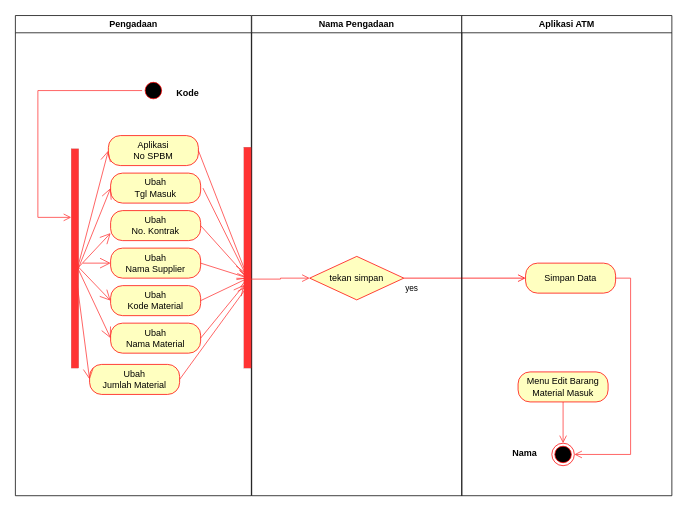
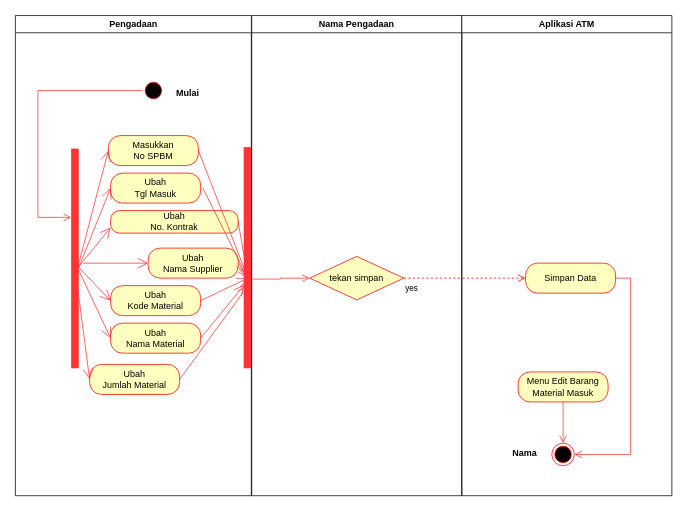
  <mxCell id="0" />
  <mxCell id="1" parent="0" />
  <mxCell id="2" value="Pengadaan" style="swimlane;whiteSpace=wrap" vertex="1" parent="1"><mxGeometry x="20" y="20" width="314.5" height="640" as="geometry" /></mxCell>
  <mxCell id="3" style="edgeStyle=orthogonalEdgeStyle;rounded=0;orthogonalLoop=1;jettySize=auto;html=1;exitX=0;exitY=0.5;exitDx=0;exitDy=0;strokeColor=#FF3333;strokeWidth=1;endArrow=open;endFill=0;endSize=8;" edge="1" parent="2" source="4" target="9"><mxGeometry relative="1" as="geometry"><Array as="points"><mxPoint x="30" y="100" /><mxPoint x="30" y="269" /></Array></mxGeometry></mxCell>
  <mxCell id="4" value="" style="ellipse;shape=startState;fillColor=#000000;strokeColor=#ff0000;" vertex="1" parent="2"><mxGeometry x="168.93" y="85" width="30" height="30" as="geometry" /></mxCell>
- <mxCell id="5" value="Kode" style="text;align=center;fontStyle=1;verticalAlign=middle;spacingLeft=3;spacingRight=3;strokeColor=none;rotatable=0;points=[[0,0.5],[1,0.5]];portConstraint=eastwest;" vertex="1" parent="2"><mxGeometry x="190" y="90" width="80" height="26" as="geometry" /></mxCell>
+ <mxCell id="5" value="Mulai" style="text;align=center;fontStyle=1;verticalAlign=middle;spacingLeft=3;spacingRight=3;strokeColor=none;rotatable=0;points=[[0,0.5],[1,0.5]];portConstraint=eastwest;" vertex="1" parent="2"><mxGeometry x="190" y="90" width="80" height="26" as="geometry" /></mxCell>
  <mxCell id="6" value="Ubah&lt;br&gt;Tgl Masuk" style="rounded=1;whiteSpace=wrap;html=1;arcSize=40;fontColor=#000000;fillColor=#ffffc0;strokeColor=#ff0000;" vertex="1" parent="2"><mxGeometry x="126.93" y="210" width="120" height="40" as="geometry" /></mxCell>
- <mxCell id="7" value="Aplikasi &lt;br&gt;No SPBM" style="rounded=1;whiteSpace=wrap;html=1;arcSize=40;fontColor=#000000;fillColor=#ffffc0;strokeColor=#ff0000;" vertex="1" parent="2"><mxGeometry x="123.93" y="160" width="120" height="40" as="geometry" /></mxCell>
+ <mxCell id="7" value="Masukkan &lt;br&gt;No SPBM" style="rounded=1;whiteSpace=wrap;html=1;arcSize=40;fontColor=#000000;fillColor=#ffffc0;strokeColor=#ff0000;" vertex="1" parent="2"><mxGeometry x="123.93" y="160" width="120" height="40" as="geometry" /></mxCell>
  <mxCell id="8" style="edgeStyle=orthogonalEdgeStyle;rounded=0;orthogonalLoop=1;jettySize=auto;html=1;exitX=0.5;exitY=1;exitDx=0;exitDy=0;strokeColor=#FF3333;strokeWidth=1;endArrow=open;endFill=0;endSize=8;" edge="1" parent="2" source="7" target="7"><mxGeometry relative="1" as="geometry" /></mxCell>
  <mxCell id="9" value="" style="html=1;points=[];perimeter=orthogonalPerimeter;fillColor=#FF3333;strokeWidth=0;" vertex="1" parent="2"><mxGeometry x="74.43" y="177.5" width="10" height="292.5" as="geometry" /></mxCell>
  <mxCell id="10" value="" style="endArrow=open;endFill=1;endSize=12;html=1;rounded=0;strokeColor=#FF3333;strokeWidth=1;exitX=0.924;exitY=0.534;exitDx=0;exitDy=0;exitPerimeter=0;entryX=0;entryY=0.5;entryDx=0;entryDy=0;" edge="1" parent="2" source="9" target="7"><mxGeometry width="160" relative="1" as="geometry"><mxPoint x="90" y="250" as="sourcePoint" /><mxPoint x="124.43" y="197.5" as="targetPoint" /></mxGeometry></mxCell>
  <mxCell id="11" value="" style="endArrow=open;endFill=1;endSize=12;html=1;rounded=0;strokeColor=#FF3333;strokeWidth=1;entryX=0;entryY=0.5;entryDx=0;entryDy=0;exitX=0.924;exitY=0.547;exitDx=0;exitDy=0;exitPerimeter=0;" edge="1" parent="2" source="9" target="6"><mxGeometry width="160" relative="1" as="geometry"><mxPoint x="80" y="250" as="sourcePoint" /><mxPoint x="134.43" y="207.5" as="targetPoint" /></mxGeometry></mxCell>
- <mxCell id="12" value="Ubah&lt;br&gt;No. Kontrak" style="rounded=1;whiteSpace=wrap;html=1;arcSize=40;fontColor=#000000;fillColor=#ffffc0;strokeColor=#ff0000;" vertex="1" parent="2"><mxGeometry x="126.93" y="260" width="120" height="40" as="geometry" /></mxCell>
- <mxCell id="13" value="Ubah&lt;br&gt;Nama Supplier" style="rounded=1;whiteSpace=wrap;html=1;arcSize=40;fontColor=#000000;fillColor=#ffffc0;strokeColor=#ff0000;" vertex="1" parent="2"><mxGeometry x="126.93" y="310" width="120" height="40" as="geometry" /></mxCell>
+ <mxCell id="12" value="Ubah&lt;br&gt;No. Kontrak" style="rounded=1;whiteSpace=wrap;html=1;arcSize=40;fontColor=#000000;fillColor=#ffffc0;strokeColor=#ff0000;" vertex="1" parent="2"><mxGeometry x="126.93" y="260" width="170" height="30" as="geometry" /></mxCell>
+ <mxCell id="13" value="Ubah&lt;br&gt;Nama Supplier" style="rounded=1;whiteSpace=wrap;html=1;arcSize=40;fontColor=#000000;fillColor=#ffffc0;strokeColor=#ff0000;" vertex="1" parent="2"><mxGeometry x="176.93" y="310" width="120" height="40" as="geometry" /></mxCell>
  <mxCell id="14" value="Ubah&lt;br&gt;Kode Material" style="rounded=1;whiteSpace=wrap;html=1;arcSize=40;fontColor=#000000;fillColor=#ffffc0;strokeColor=#ff0000;" vertex="1" parent="2"><mxGeometry x="126.93" y="360" width="120" height="40" as="geometry" /></mxCell>
  <mxCell id="15" value="Ubah&lt;br&gt;Jumlah Material" style="rounded=1;whiteSpace=wrap;html=1;arcSize=40;fontColor=#000000;fillColor=#ffffc0;strokeColor=#ff0000;" vertex="1" parent="2"><mxGeometry x="98.93" y="465" width="120" height="40" as="geometry" /></mxCell>
  <mxCell id="16" value="Ubah&lt;br&gt;Nama Material" style="rounded=1;whiteSpace=wrap;html=1;arcSize=40;fontColor=#000000;fillColor=#ffffc0;strokeColor=#ff0000;" vertex="1" parent="2"><mxGeometry x="126.93" y="410" width="120" height="40" as="geometry" /></mxCell>
  <mxCell id="17" value="Nama Pengadaan" style="swimlane;whiteSpace=wrap" vertex="1" parent="1"><mxGeometry x="335" y="20" width="280" height="640" as="geometry" /></mxCell>
  <mxCell id="18" value="tekan simpan" style="rhombus;whiteSpace=wrap;html=1;fillColor=#ffffc0;strokeColor=#ff0000;strokeWidth=1;" vertex="1" parent="17"><mxGeometry x="77.25" y="321" width="125.5" height="58" as="geometry" /></mxCell>
- <mxCell id="19" value="yes" style="edgeStyle=orthogonalEdgeStyle;html=1;align=left;verticalAlign=top;endArrow=open;endSize=8;strokeColor=#ff0000;rounded=0;exitX=1;exitY=0.5;exitDx=0;exitDy=0;entryX=0;entryY=0.5;entryDx=0;entryDy=0;" edge="1" parent="1" source="18" target="24"><mxGeometry x="-1" relative="1" as="geometry"><mxPoint x="670" y="609" as="targetPoint" /></mxGeometry></mxCell>
+ <mxCell id="19" value="yes" style="edgeStyle=orthogonalEdgeStyle;html=1;align=left;verticalAlign=top;endArrow=open;endSize=8;strokeColor=#ff0000;rounded=0;exitX=1;exitY=0.5;exitDx=0;exitDy=0;entryX=0;entryY=0.5;entryDx=0;entryDy=0;dashed=1;" edge="1" parent="1" source="18" target="24"><mxGeometry x="-1" relative="1" as="geometry"><mxPoint x="670" y="609" as="targetPoint" /></mxGeometry></mxCell>
  <mxCell id="20" value="Aplikasi ATM" style="swimlane;whiteSpace=wrap" vertex="1" parent="1"><mxGeometry x="615" y="20" width="280" height="640" as="geometry" /></mxCell>
  <mxCell id="21" value="" style="ellipse;html=1;shape=endState;fillColor=#000000;strokeColor=#ff0000;strokeWidth=1;" vertex="1" parent="20"><mxGeometry x="120" y="570" width="30" height="30" as="geometry" /></mxCell>
  <mxCell id="22" value="Nama" style="text;align=center;fontStyle=1;verticalAlign=middle;spacingLeft=3;spacingRight=3;strokeColor=none;rotatable=0;points=[[0,0.5],[1,0.5]];portConstraint=eastwest;" vertex="1" parent="20"><mxGeometry x="44" y="570" width="80" height="26" as="geometry" /></mxCell>
  <mxCell id="23" style="edgeStyle=orthogonalEdgeStyle;rounded=0;orthogonalLoop=1;jettySize=auto;html=1;exitX=1;exitY=0.5;exitDx=0;exitDy=0;entryX=1;entryY=0.5;entryDx=0;entryDy=0;strokeColor=#FF3333;strokeWidth=1;endArrow=open;endFill=0;endSize=8;" edge="1" parent="20" source="24" target="21"><mxGeometry relative="1" as="geometry" /></mxCell>
  <mxCell id="24" value="Simpan Data" style="rounded=1;whiteSpace=wrap;html=1;arcSize=40;fontColor=#000000;fillColor=#ffffc0;strokeColor=#ff0000;strokeWidth=1;" vertex="1" parent="20"><mxGeometry x="85" y="330" width="120" height="40" as="geometry" /></mxCell>
  <mxCell id="25" style="edgeStyle=orthogonalEdgeStyle;rounded=0;orthogonalLoop=1;jettySize=auto;html=1;exitX=0.5;exitY=1;exitDx=0;exitDy=0;entryX=0.5;entryY=0;entryDx=0;entryDy=0;strokeColor=#FF3333;strokeWidth=1;endArrow=open;endFill=0;endSize=8;" edge="1" parent="20" source="26" target="21"><mxGeometry relative="1" as="geometry" /></mxCell>
  <mxCell id="26" value="Menu Edit Barang&lt;br&gt;Material Masuk" style="rounded=1;whiteSpace=wrap;html=1;arcSize=40;fontColor=#000000;fillColor=#ffffc0;strokeColor=#ff0000;strokeWidth=1;" vertex="1" parent="20"><mxGeometry x="75" y="475" width="120" height="40" as="geometry" /></mxCell>
  <mxCell id="27" value="" style="html=1;points=[];perimeter=orthogonalPerimeter;fillColor=#FF3333;strokeWidth=0;" vertex="1" parent="1"><mxGeometry x="324.43" y="195.5" width="10" height="294.5" as="geometry" /></mxCell>
  <mxCell id="28" value="" style="endArrow=open;endFill=1;endSize=12;html=1;rounded=0;strokeColor=#FF3333;strokeWidth=1;exitX=1;exitY=0.5;exitDx=0;exitDy=0;" edge="1" parent="1" source="7"><mxGeometry width="160" relative="1" as="geometry"><mxPoint x="274.43" y="377.5" as="sourcePoint" /><mxPoint x="330" y="370" as="targetPoint" /></mxGeometry></mxCell>
  <mxCell id="29" value="" style="endArrow=open;endFill=1;endSize=12;html=1;rounded=0;strokeColor=#FF3333;strokeWidth=1;entryX=0.19;entryY=0.571;entryDx=0;entryDy=0;entryPerimeter=0;" edge="1" parent="1" target="27"><mxGeometry width="160" relative="1" as="geometry"><mxPoint x="270" y="250" as="sourcePoint" /><mxPoint x="330" y="260" as="targetPoint" /></mxGeometry></mxCell>
  <mxCell id="30" style="edgeStyle=orthogonalEdgeStyle;rounded=0;orthogonalLoop=1;jettySize=auto;html=1;entryX=0;entryY=0.5;entryDx=0;entryDy=0;strokeColor=#FF3333;strokeWidth=1;endArrow=open;endFill=0;endSize=8;exitX=0.19;exitY=0.597;exitDx=0;exitDy=0;exitPerimeter=0;" edge="1" parent="1" source="27" target="18"><mxGeometry relative="1" as="geometry"><mxPoint x="340" y="300" as="sourcePoint" /></mxGeometry></mxCell>
  <mxCell id="31" value="" style="endArrow=open;endFill=1;endSize=12;html=1;rounded=0;strokeColor=#FF3333;strokeWidth=1;entryX=0;entryY=0.75;entryDx=0;entryDy=0;" edge="1" parent="1" target="12"><mxGeometry width="160" relative="1" as="geometry"><mxPoint x="100" y="360" as="sourcePoint" /><mxPoint x="156.93" y="260" as="targetPoint" /></mxGeometry></mxCell>
  <mxCell id="32" value="" style="endArrow=open;endFill=1;endSize=12;html=1;rounded=0;strokeColor=#FF3333;strokeWidth=1;entryX=0;entryY=0.5;entryDx=0;entryDy=0;" edge="1" parent="1" target="13"><mxGeometry width="160" relative="1" as="geometry"><mxPoint x="110" y="350" as="sourcePoint" /><mxPoint x="166.93" y="270" as="targetPoint" /></mxGeometry></mxCell>
  <mxCell id="33" value="" style="endArrow=open;endFill=1;endSize=12;html=1;rounded=0;strokeColor=#FF3333;strokeWidth=1;entryX=0;entryY=0.5;entryDx=0;entryDy=0;" edge="1" parent="1" target="14"><mxGeometry width="160" relative="1" as="geometry"><mxPoint x="99" y="350" as="sourcePoint" /><mxPoint x="140" y="400" as="targetPoint" /></mxGeometry></mxCell>
  <mxCell id="34" value="" style="endArrow=open;endFill=1;endSize=12;html=1;rounded=0;strokeColor=#FF3333;strokeWidth=1;entryX=0;entryY=0.5;entryDx=0;entryDy=0;" edge="1" parent="1" target="16"><mxGeometry width="160" relative="1" as="geometry"><mxPoint x="100" y="350" as="sourcePoint" /><mxPoint x="166.93" y="370" as="targetPoint" /></mxGeometry></mxCell>
  <mxCell id="35" value="" style="endArrow=open;endFill=1;endSize=12;html=1;rounded=0;strokeColor=#FF3333;strokeWidth=1;entryX=0;entryY=0.5;entryDx=0;entryDy=0;" edge="1" parent="1" target="15"><mxGeometry width="160" relative="1" as="geometry"><mxPoint x="100" y="360" as="sourcePoint" /><mxPoint x="176.93" y="380" as="targetPoint" /></mxGeometry></mxCell>
  <mxCell id="36" value="" style="endArrow=open;endFill=1;endSize=12;html=1;rounded=0;strokeColor=#FF3333;strokeWidth=1;exitX=1;exitY=0.5;exitDx=0;exitDy=0;" edge="1" parent="1" source="12"><mxGeometry width="160" relative="1" as="geometry"><mxPoint x="140" y="400" as="sourcePoint" /><mxPoint x="330" y="370" as="targetPoint" /></mxGeometry></mxCell>
  <mxCell id="37" value="" style="endArrow=open;endFill=1;endSize=12;html=1;rounded=0;strokeColor=#FF3333;strokeWidth=1;exitX=1;exitY=0.5;exitDx=0;exitDy=0;" edge="1" parent="1" source="13"><mxGeometry width="160" relative="1" as="geometry"><mxPoint x="276.93" y="310" as="sourcePoint" /><mxPoint x="330" y="370" as="targetPoint" /></mxGeometry></mxCell>
  <mxCell id="38" value="" style="endArrow=open;endFill=1;endSize=12;html=1;rounded=0;strokeColor=#FF3333;strokeWidth=1;exitX=1;exitY=0.5;exitDx=0;exitDy=0;" edge="1" parent="1" source="14"><mxGeometry width="160" relative="1" as="geometry"><mxPoint x="286.93" y="320" as="sourcePoint" /><mxPoint x="330" y="370" as="targetPoint" /></mxGeometry></mxCell>
  <mxCell id="39" value="" style="endArrow=open;endFill=1;endSize=12;html=1;rounded=0;strokeColor=#FF3333;strokeWidth=1;exitX=1;exitY=0.5;exitDx=0;exitDy=0;entryX=0.057;entryY=0.623;entryDx=0;entryDy=0;entryPerimeter=0;" edge="1" parent="1" source="16" target="27"><mxGeometry width="160" relative="1" as="geometry"><mxPoint x="296.93" y="330" as="sourcePoint" /><mxPoint x="360" y="400" as="targetPoint" /></mxGeometry></mxCell>
  <mxCell id="40" value="" style="endArrow=open;endFill=1;endSize=12;html=1;rounded=0;strokeColor=#FF3333;strokeWidth=1;exitX=1;exitY=0.5;exitDx=0;exitDy=0;" edge="1" parent="1" source="15"><mxGeometry width="160" relative="1" as="geometry"><mxPoint x="276.93" y="460" as="sourcePoint" /><mxPoint x="330" y="380" as="targetPoint" /></mxGeometry></mxCell>
